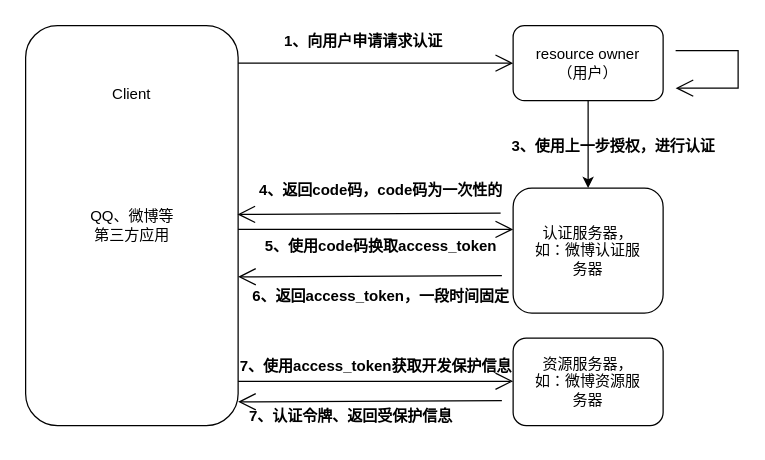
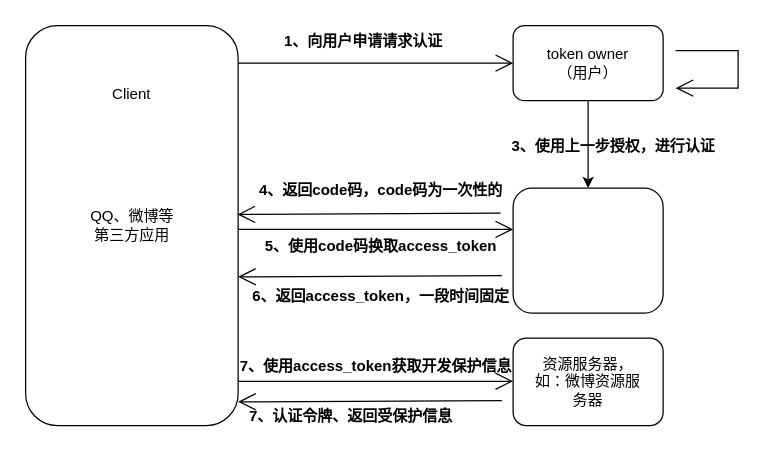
  <mxCell id="0" />
  <mxCell id="1" parent="0" />
  <mxCell id="2" value="" style="rounded=1;whiteSpace=wrap;html=1;" vertex="1" parent="1"><mxGeometry x="20" y="20" width="170" height="320" as="geometry" /></mxCell>
  <mxCell id="3" value="Client" style="text;html=1;strokeColor=none;fillColor=none;align=center;verticalAlign=middle;whiteSpace=wrap;rounded=0;" vertex="1" parent="1"><mxGeometry x="75" y="60" width="60" height="30" as="geometry" /></mxCell>
  <mxCell id="4" value="QQ、微博等第三方应用" style="text;html=1;strokeColor=none;fillColor=none;align=center;verticalAlign=middle;whiteSpace=wrap;rounded=0;" vertex="1" parent="1"><mxGeometry x="67.5" y="165" width="75" height="30" as="geometry" /></mxCell>
  <mxCell id="5" style="edgeStyle=orthogonalEdgeStyle;rounded=0;orthogonalLoop=1;jettySize=auto;html=1;exitX=0.5;exitY=1;exitDx=0;exitDy=0;entryX=0.5;entryY=0;entryDx=0;entryDy=0;" edge="1" parent="1" source="6" target="8"><mxGeometry relative="1" as="geometry" /></mxCell>
  <mxCell id="6" value="" style="rounded=1;whiteSpace=wrap;html=1;" vertex="1" parent="1"><mxGeometry x="410" y="20" width="120" height="60" as="geometry" /></mxCell>
- <mxCell id="7" value="resource owner（用户）" style="text;html=1;strokeColor=none;fillColor=none;align=center;verticalAlign=middle;whiteSpace=wrap;rounded=0;" vertex="1" parent="1"><mxGeometry x="425" y="35" width="90" height="30" as="geometry" /></mxCell>
+ <mxCell id="7" value="token owner（用户）" style="text;html=1;strokeColor=none;fillColor=none;align=center;verticalAlign=middle;whiteSpace=wrap;rounded=0;" vertex="1" parent="1"><mxGeometry x="425" y="35" width="90" height="30" as="geometry" /></mxCell>
  <mxCell id="8" value="" style="rounded=1;whiteSpace=wrap;html=1;" vertex="1" parent="1"><mxGeometry x="410" y="150" width="120" height="100" as="geometry" /></mxCell>
- <mxCell id="9" value="认证服务器，如：微博认证服务器" style="text;html=1;strokeColor=none;fillColor=none;align=center;verticalAlign=middle;whiteSpace=wrap;rounded=0;" vertex="1" parent="1"><mxGeometry x="425" y="185" width="90" height="30" as="geometry" /></mxCell>
  <mxCell id="10" value="" style="rounded=1;whiteSpace=wrap;html=1;" vertex="1" parent="1"><mxGeometry x="410" y="270" width="120" height="70" as="geometry" /></mxCell>
  <mxCell id="11" value="资源服务器，如：微博资源服务器" style="text;html=1;strokeColor=none;fillColor=none;align=center;verticalAlign=middle;whiteSpace=wrap;rounded=0;" vertex="1" parent="1"><mxGeometry x="425" y="290" width="90" height="30" as="geometry" /></mxCell>
  <mxCell id="12" value="" style="endArrow=open;endFill=1;endSize=12;html=1;rounded=0;entryX=0;entryY=0.5;entryDx=0;entryDy=0;" edge="1" parent="1" target="6"><mxGeometry width="160" relative="1" as="geometry"><mxPoint x="190" y="50" as="sourcePoint" /><mxPoint x="350" y="50" as="targetPoint" /></mxGeometry></mxCell>
  <mxCell id="13" value="1、向用户申请请求认证" style="text;align=center;fontStyle=1;verticalAlign=middle;spacingLeft=3;spacingRight=3;strokeColor=none;rotatable=0;points=[[0,0.5],[1,0.5]];portConstraint=eastwest;html=1;" vertex="1" parent="1"><mxGeometry x="250" y="20" width="80" height="26" as="geometry" /></mxCell>
  <mxCell id="14" value="" style="endArrow=open;endFill=1;endSize=12;html=1;rounded=0;" edge="1" parent="1"><mxGeometry width="160" relative="1" as="geometry"><mxPoint x="540" y="40" as="sourcePoint" /><mxPoint x="540" y="70" as="targetPoint" /><Array as="points"><mxPoint x="590" y="40" /><mxPoint x="590" y="70" /></Array></mxGeometry></mxCell>
  <mxCell id="15" value="3、使用上一步授权，进行认证" style="text;align=center;fontStyle=1;verticalAlign=middle;spacingLeft=3;spacingRight=3;strokeColor=none;rotatable=0;points=[[0,0.5],[1,0.5]];portConstraint=eastwest;html=1;" vertex="1" parent="1"><mxGeometry x="450" y="104" width="80" height="26" as="geometry" /></mxCell>
  <mxCell id="16" value="4、返回code码，code码为一次性的" style="text;align=center;fontStyle=1;verticalAlign=middle;spacingLeft=3;spacingRight=3;strokeColor=none;rotatable=0;points=[[0,0.5],[1,0.5]];portConstraint=eastwest;html=1;" vertex="1" parent="1"><mxGeometry x="264" y="139" width="80" height="26" as="geometry" /></mxCell>
  <mxCell id="17" value="" style="endArrow=open;endFill=1;endSize=12;html=1;rounded=0;entryX=0.997;entryY=0.472;entryDx=0;entryDy=0;entryPerimeter=0;" edge="1" parent="1" target="2"><mxGeometry width="160" relative="1" as="geometry"><mxPoint x="400" y="170" as="sourcePoint" /><mxPoint x="560" y="170" as="targetPoint" /></mxGeometry></mxCell>
  <mxCell id="18" value="5、使用code码换取access_token" style="text;align=center;fontStyle=1;verticalAlign=middle;spacingLeft=3;spacingRight=3;strokeColor=none;rotatable=0;points=[[0,0.5],[1,0.5]];portConstraint=eastwest;html=1;" vertex="1" parent="1"><mxGeometry x="263.5" y="184" width="80" height="26" as="geometry" /></mxCell>
  <mxCell id="19" value="" style="endArrow=open;endFill=1;endSize=12;html=1;rounded=0;entryX=0;entryY=0.5;entryDx=0;entryDy=0;" edge="1" parent="1"><mxGeometry width="160" relative="1" as="geometry"><mxPoint x="190" y="183" as="sourcePoint" /><mxPoint x="410" y="183" as="targetPoint" /></mxGeometry></mxCell>
  <mxCell id="20" value="" style="endArrow=open;endFill=1;endSize=12;html=1;rounded=0;entryX=0.997;entryY=0.472;entryDx=0;entryDy=0;entryPerimeter=0;" edge="1" parent="1"><mxGeometry width="160" relative="1" as="geometry"><mxPoint x="401" y="220" as="sourcePoint" /><mxPoint x="190" y="221" as="targetPoint" /></mxGeometry></mxCell>
  <mxCell id="21" value="6、返回access_token，一段时间固定" style="text;align=center;fontStyle=1;verticalAlign=middle;spacingLeft=3;spacingRight=3;strokeColor=none;rotatable=0;points=[[0,0.5],[1,0.5]];portConstraint=eastwest;html=1;" vertex="1" parent="1"><mxGeometry x="264" y="224" width="80" height="26" as="geometry" /></mxCell>
  <mxCell id="22" value="" style="endArrow=open;endFill=1;endSize=12;html=1;rounded=0;entryX=0.997;entryY=0.472;entryDx=0;entryDy=0;entryPerimeter=0;" edge="1" parent="1"><mxGeometry width="160" relative="1" as="geometry"><mxPoint x="401" y="320" as="sourcePoint" /><mxPoint x="190" y="321" as="targetPoint" /></mxGeometry></mxCell>
  <mxCell id="23" value="" style="endArrow=open;endFill=1;endSize=12;html=1;rounded=0;entryX=0;entryY=0.5;entryDx=0;entryDy=0;" edge="1" parent="1"><mxGeometry width="160" relative="1" as="geometry"><mxPoint x="190" y="304.5" as="sourcePoint" /><mxPoint x="410" y="304.5" as="targetPoint" /></mxGeometry></mxCell>
  <mxCell id="24" value="7、使用access_token获取开发保护信息" style="text;align=center;fontStyle=1;verticalAlign=middle;spacingLeft=3;spacingRight=3;strokeColor=none;rotatable=0;points=[[0,0.5],[1,0.5]];portConstraint=eastwest;html=1;" vertex="1" parent="1"><mxGeometry x="260" y="280" width="80" height="26" as="geometry" /></mxCell>
  <mxCell id="25" value="7、认证令牌、返回受保护信息" style="text;align=center;fontStyle=1;verticalAlign=middle;spacingLeft=3;spacingRight=3;strokeColor=none;rotatable=0;points=[[0,0.5],[1,0.5]];portConstraint=eastwest;html=1;" vertex="1" parent="1"><mxGeometry x="240" y="320" width="80" height="26" as="geometry" /></mxCell>
